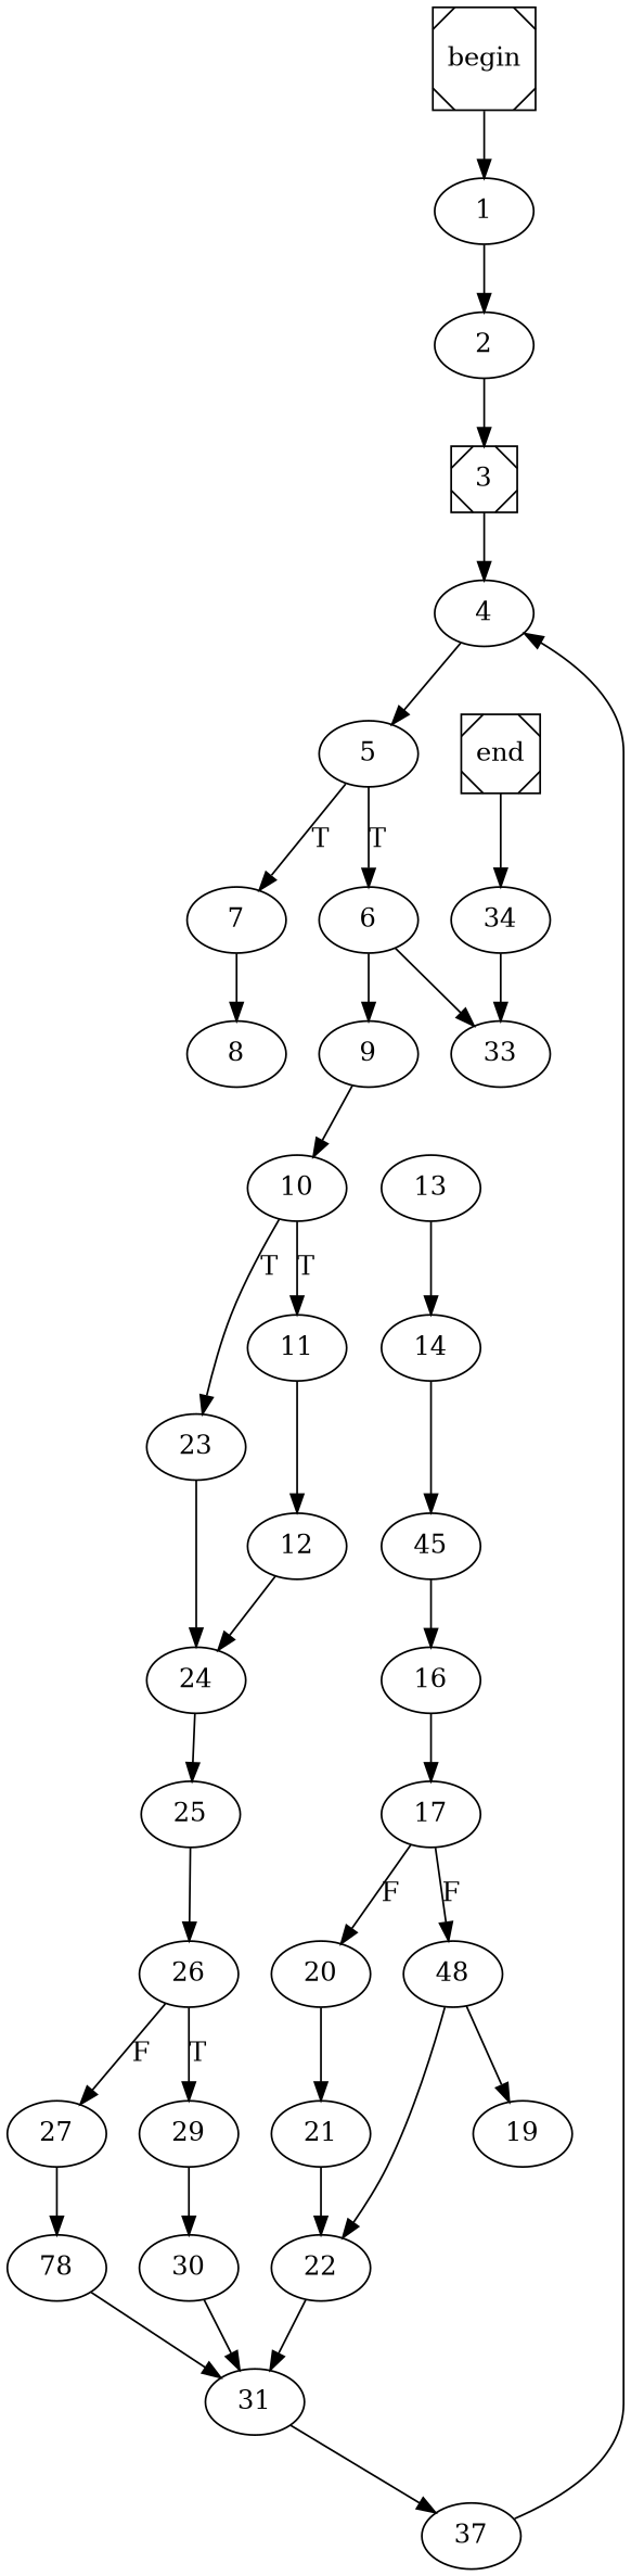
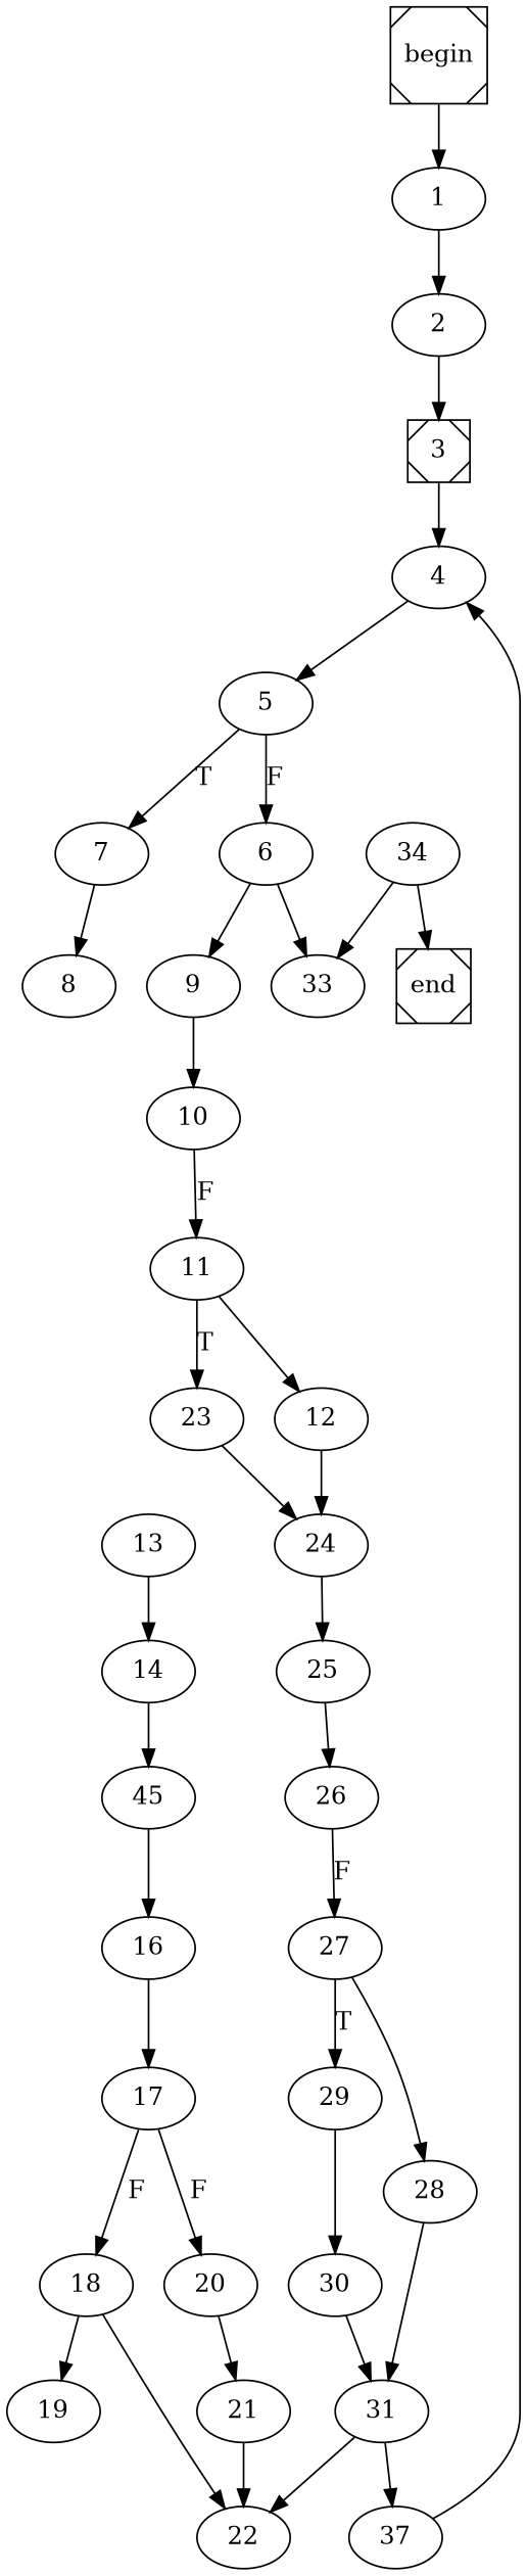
  digraph {
    begin [shape=Msquare]
    1
    2
    end [shape=Msquare]
    3 [shape=Msquare]
    4
    5
    7
    6
    8
    33
    9
    34
    10
    23
    11
    24
    12
    25
    13
    14
    n22 [label=45]
    16
    17
    20
-   18 [label=48]
+   18
    21
    19
    22
    31
    n31 [label=37]
    26
    29
    27
    30
-   28 [label=78]
+   28
    begin -> 1
    1 -> 2
    2 -> 3
    3 -> 4
    4 -> 5
    5 -> 7 [label=T]
-   5 -> 6 [label=T]
+   5 -> 6 [label=F]
    7 -> 8
    6 -> 33
    6 -> 9
    9 -> 10
-   end -> 34
+   34 -> end
    34 -> 33
-   10 -> 23 [label=T]
-   10 -> 11 [label=T]
+   11 -> 23 [label=T]
+   10 -> 11 [label=F]
    23 -> 24
    11 -> 12
    24 -> 25
    12 -> 24
    25 -> 26
    13 -> 14
    14 -> n22
    n22 -> 16
    16 -> 17
    17 -> 20 [label=F]
    17 -> 18 [label=F]
    20 -> 21
    18 -> 19
    18 -> 22
    21 -> 22
-   22 -> 31
+   31 -> 22
    31 -> n31
    n31 -> 4
-   26 -> 29 [label=T]
+   27 -> 29 [label=T]
    26 -> 27 [label=F]
    29 -> 30
    27 -> 28
    30 -> 31
    28 -> 31
  }
